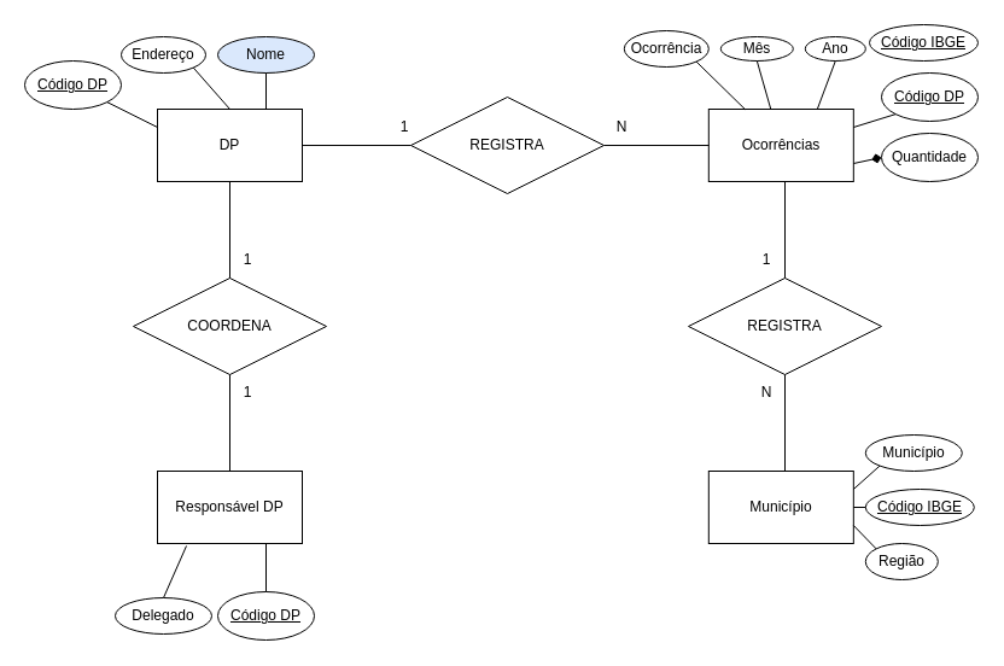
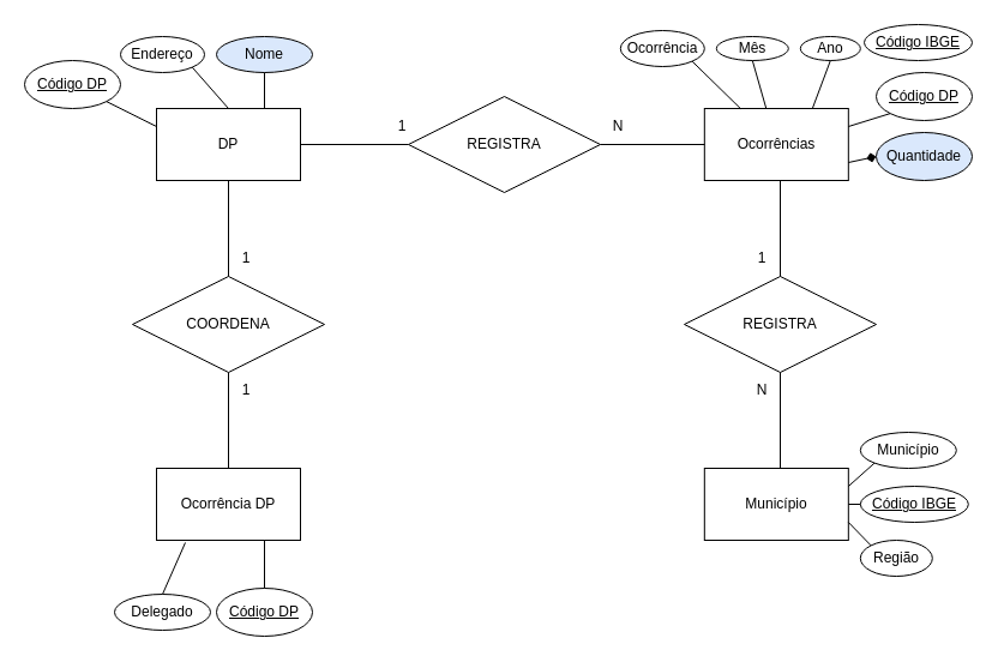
  <mxCell id="0" />
  <mxCell id="1" parent="0" />
  <mxCell id="2" value="DP" style="rounded=0;whiteSpace=wrap;html=1;" vertex="1" parent="1"><mxGeometry x="130" y="90" width="120" height="60" as="geometry" /></mxCell>
  <mxCell id="3" value="Endereço" style="ellipse;whiteSpace=wrap;html=1;" vertex="1" parent="1"><mxGeometry x="100" y="30" width="70" height="30" as="geometry" /></mxCell>
  <mxCell id="4" value="Nome" style="ellipse;whiteSpace=wrap;html=1;fillColor=#dae8fc;" vertex="1" parent="1"><mxGeometry x="180" y="30" width="80" height="30" as="geometry" /></mxCell>
  <mxCell id="5" value="&lt;u&gt;Código DP&lt;/u&gt;" style="ellipse;whiteSpace=wrap;html=1;" vertex="1" parent="1"><mxGeometry x="20" y="50" width="80" height="40" as="geometry" /></mxCell>
- <mxCell id="6" value="Responsável DP" style="rounded=0;whiteSpace=wrap;html=1;" vertex="1" parent="1"><mxGeometry x="130" y="390" width="120" height="60" as="geometry" /></mxCell>
+ <mxCell id="6" value="Ocorrência DP" style="rounded=0;whiteSpace=wrap;html=1;" vertex="1" parent="1"><mxGeometry x="130" y="390" width="120" height="60" as="geometry" /></mxCell>
  <mxCell id="7" value="&lt;u&gt;Código DP&lt;/u&gt;" style="ellipse;whiteSpace=wrap;html=1;" vertex="1" parent="1"><mxGeometry x="180" y="490" width="80" height="40" as="geometry" /></mxCell>
  <mxCell id="8" value="Delegado" style="ellipse;whiteSpace=wrap;html=1;" vertex="1" parent="1"><mxGeometry x="95" y="495" width="80" height="30" as="geometry" /></mxCell>
  <mxCell id="9" value="Município" style="rounded=0;whiteSpace=wrap;html=1;" vertex="1" parent="1"><mxGeometry x="586.82" y="390" width="120" height="60" as="geometry" /></mxCell>
  <mxCell id="10" value="&lt;u&gt;Código IBGE&lt;/u&gt;" style="ellipse;whiteSpace=wrap;html=1;" vertex="1" parent="1"><mxGeometry x="716.82" y="405" width="90" height="30" as="geometry" /></mxCell>
  <mxCell id="11" value="Região" style="ellipse;whiteSpace=wrap;html=1;" vertex="1" parent="1"><mxGeometry x="716.82" y="450" width="60" height="30" as="geometry" /></mxCell>
  <mxCell id="12" value="Município" style="ellipse;whiteSpace=wrap;html=1;" vertex="1" parent="1"><mxGeometry x="716.82" y="360" width="80" height="30" as="geometry" /></mxCell>
  <mxCell id="13" value="" style="endArrow=none;html=1;rounded=0;entryX=0;entryY=1;entryDx=0;entryDy=0;exitX=1;exitY=0.25;exitDx=0;exitDy=0;" edge="1" parent="1" source="9" target="12"><mxGeometry width="50" height="50" relative="1" as="geometry"><mxPoint x="386.82" y="310" as="sourcePoint" /><mxPoint x="436.82" y="260" as="targetPoint" /></mxGeometry></mxCell>
  <mxCell id="14" value="" style="endArrow=none;html=1;rounded=0;entryX=0.5;entryY=1;entryDx=0;entryDy=0;exitX=0.75;exitY=0;exitDx=0;exitDy=0;" edge="1" parent="1" source="2" target="4"><mxGeometry width="50" height="50" relative="1" as="geometry"><mxPoint x="390" y="310" as="sourcePoint" /><mxPoint x="440" y="260" as="targetPoint" /></mxGeometry></mxCell>
  <mxCell id="15" value="Ocorrências" style="rounded=0;whiteSpace=wrap;html=1;" vertex="1" parent="1"><mxGeometry x="586.82" y="90" width="120" height="60" as="geometry" /></mxCell>
  <mxCell id="16" value="" style="endArrow=none;html=1;rounded=0;exitX=0.5;exitY=0;exitDx=0;exitDy=0;entryX=0.75;entryY=1;entryDx=0;entryDy=0;" edge="1" parent="1" source="7" target="6"><mxGeometry width="50" height="50" relative="1" as="geometry"><mxPoint x="390" y="310" as="sourcePoint" /><mxPoint x="440" y="260" as="targetPoint" /></mxGeometry></mxCell>
  <mxCell id="17" value="" style="endArrow=none;html=1;rounded=0;entryX=0.5;entryY=0;entryDx=0;entryDy=0;exitX=0.2;exitY=1.033;exitDx=0;exitDy=0;exitPerimeter=0;" edge="1" parent="1" source="6" target="8"><mxGeometry width="50" height="50" relative="1" as="geometry"><mxPoint x="390" y="310" as="sourcePoint" /><mxPoint x="440" y="260" as="targetPoint" /></mxGeometry></mxCell>
  <mxCell id="18" value="" style="endArrow=none;html=1;rounded=0;exitX=1;exitY=1;exitDx=0;exitDy=0;entryX=0;entryY=0.25;entryDx=0;entryDy=0;" edge="1" parent="1" source="5" target="2"><mxGeometry width="50" height="50" relative="1" as="geometry"><mxPoint x="390" y="310" as="sourcePoint" /><mxPoint x="440" y="260" as="targetPoint" /></mxGeometry></mxCell>
  <mxCell id="19" value="" style="endArrow=none;html=1;rounded=0;entryX=1;entryY=1;entryDx=0;entryDy=0;exitX=0.5;exitY=0;exitDx=0;exitDy=0;" edge="1" parent="1" source="2" target="3"><mxGeometry width="50" height="50" relative="1" as="geometry"><mxPoint x="390" y="310" as="sourcePoint" /><mxPoint x="440" y="260" as="targetPoint" /></mxGeometry></mxCell>
  <mxCell id="20" value="" style="endArrow=none;html=1;rounded=0;entryX=0;entryY=0;entryDx=0;entryDy=0;exitX=1;exitY=0.75;exitDx=0;exitDy=0;" edge="1" parent="1" source="9" target="11"><mxGeometry width="50" height="50" relative="1" as="geometry"><mxPoint x="386.82" y="310" as="sourcePoint" /><mxPoint x="436.82" y="260" as="targetPoint" /></mxGeometry></mxCell>
  <mxCell id="21" value="" style="endArrow=none;html=1;rounded=0;entryX=0;entryY=0.5;entryDx=0;entryDy=0;exitX=1;exitY=0.5;exitDx=0;exitDy=0;" edge="1" parent="1" source="9" target="10"><mxGeometry width="50" height="50" relative="1" as="geometry"><mxPoint x="386.82" y="310" as="sourcePoint" /><mxPoint x="436.82" y="260" as="targetPoint" /></mxGeometry></mxCell>
  <mxCell id="22" value="&lt;u&gt;Código DP&lt;/u&gt;" style="ellipse;whiteSpace=wrap;html=1;" vertex="1" parent="1"><mxGeometry x="730" y="60" width="80" height="40" as="geometry" /></mxCell>
  <mxCell id="23" value="" style="endArrow=diamond;html=1;rounded=0;entryX=0;entryY=0.5;entryDx=0;entryDy=0;exitX=1;exitY=0.75;exitDx=0;exitDy=0;" edge="1" parent="1" source="15" target="26"><mxGeometry width="50" height="50" relative="1" as="geometry"><mxPoint x="710" y="190" as="sourcePoint" /><mxPoint x="726.82" y="120" as="targetPoint" /></mxGeometry></mxCell>
  <mxCell id="24" value="&lt;u&gt;Código IBGE&lt;/u&gt;" style="ellipse;whiteSpace=wrap;html=1;" vertex="1" parent="1"><mxGeometry x="720" y="20" width="90" height="30" as="geometry" /></mxCell>
  <mxCell id="25" value="" style="endArrow=none;html=1;rounded=0;entryX=0;entryY=1;entryDx=0;entryDy=0;exitX=1;exitY=0.25;exitDx=0;exitDy=0;" edge="1" parent="1" source="15" target="22"><mxGeometry width="50" height="50" relative="1" as="geometry"><mxPoint x="386.82" y="340" as="sourcePoint" /><mxPoint x="730" y="75.607" as="targetPoint" /></mxGeometry></mxCell>
- <mxCell id="26" value="Quantidade" style="ellipse;whiteSpace=wrap;html=1;" vertex="1" parent="1"><mxGeometry x="730" y="110" width="80" height="40" as="geometry" /></mxCell>
+ <mxCell id="26" value="Quantidade" style="ellipse;whiteSpace=wrap;html=1;fillColor=#dae8fc;" vertex="1" parent="1"><mxGeometry x="730" y="110" width="80" height="40" as="geometry" /></mxCell>
  <mxCell id="27" value="Ano" style="ellipse;whiteSpace=wrap;html=1;" vertex="1" parent="1"><mxGeometry x="666.82" y="30" width="50" height="20" as="geometry" /></mxCell>
  <mxCell id="28" value="Mês" style="ellipse;whiteSpace=wrap;html=1;" vertex="1" parent="1"><mxGeometry x="596.82" y="30" width="60" height="20" as="geometry" /></mxCell>
  <mxCell id="29" value="Ocorrência" style="ellipse;whiteSpace=wrap;html=1;" vertex="1" parent="1"><mxGeometry x="516.82" y="25" width="70" height="30" as="geometry" /></mxCell>
  <mxCell id="30" value="" style="endArrow=none;html=1;rounded=0;entryX=1;entryY=1;entryDx=0;entryDy=0;exitX=0.25;exitY=0;exitDx=0;exitDy=0;" edge="1" parent="1" source="15" target="29"><mxGeometry width="50" height="50" relative="1" as="geometry"><mxPoint x="386.82" y="340" as="sourcePoint" /><mxPoint x="436.82" y="290" as="targetPoint" /></mxGeometry></mxCell>
  <mxCell id="31" value="" style="endArrow=none;html=1;rounded=0;entryX=0.5;entryY=1;entryDx=0;entryDy=0;" edge="1" parent="1" source="15" target="28"><mxGeometry width="50" height="50" relative="1" as="geometry"><mxPoint x="386.82" y="340" as="sourcePoint" /><mxPoint x="436.82" y="290" as="targetPoint" /></mxGeometry></mxCell>
  <mxCell id="32" value="" style="endArrow=none;html=1;rounded=0;entryX=0.5;entryY=1;entryDx=0;entryDy=0;exitX=0.75;exitY=0;exitDx=0;exitDy=0;" edge="1" parent="1" source="15" target="27"><mxGeometry width="50" height="50" relative="1" as="geometry"><mxPoint x="386.82" y="340" as="sourcePoint" /><mxPoint x="436.82" y="290" as="targetPoint" /></mxGeometry></mxCell>
  <mxCell id="33" value="COORDENA" style="rhombus;whiteSpace=wrap;html=1;" vertex="1" parent="1"><mxGeometry x="110" y="230" width="160" height="80" as="geometry" /></mxCell>
  <mxCell id="34" value="" style="endArrow=none;html=1;rounded=0;entryX=0.5;entryY=1;entryDx=0;entryDy=0;" edge="1" parent="1" source="33" target="2"><mxGeometry width="50" height="50" relative="1" as="geometry"><mxPoint x="390" y="310" as="sourcePoint" /><mxPoint x="440" y="260" as="targetPoint" /></mxGeometry></mxCell>
  <mxCell id="35" value="" style="endArrow=none;html=1;rounded=0;exitX=0.5;exitY=1;exitDx=0;exitDy=0;entryX=0.5;entryY=0;entryDx=0;entryDy=0;" edge="1" parent="1" source="33" target="6"><mxGeometry width="50" height="50" relative="1" as="geometry"><mxPoint x="390" y="310" as="sourcePoint" /><mxPoint x="440" y="260" as="targetPoint" /></mxGeometry></mxCell>
  <mxCell id="36" value="1" style="text;html=1;strokeColor=none;fillColor=none;align=center;verticalAlign=middle;whiteSpace=wrap;rounded=0;" vertex="1" parent="1"><mxGeometry x="190" y="310" width="30" height="30" as="geometry" /></mxCell>
  <mxCell id="37" value="1" style="text;html=1;strokeColor=none;fillColor=none;align=center;verticalAlign=middle;whiteSpace=wrap;rounded=0;" vertex="1" parent="1"><mxGeometry x="190" y="200" width="30" height="30" as="geometry" /></mxCell>
  <mxCell id="38" value="N" style="text;html=1;strokeColor=none;fillColor=none;align=center;verticalAlign=middle;whiteSpace=wrap;rounded=0;" vertex="1" parent="1"><mxGeometry x="620" y="310" width="30" height="30" as="geometry" /></mxCell>
  <mxCell id="39" value="1" style="text;html=1;strokeColor=none;fillColor=none;align=center;verticalAlign=middle;whiteSpace=wrap;rounded=0;" vertex="1" parent="1"><mxGeometry x="620" y="200" width="30" height="30" as="geometry" /></mxCell>
  <mxCell id="40" value="N" style="text;html=1;strokeColor=none;fillColor=none;align=center;verticalAlign=middle;whiteSpace=wrap;rounded=0;" vertex="1" parent="1"><mxGeometry x="500" y="90" width="30" height="30" as="geometry" /></mxCell>
  <mxCell id="41" value="1" style="text;html=1;strokeColor=none;fillColor=none;align=center;verticalAlign=middle;whiteSpace=wrap;rounded=0;" vertex="1" parent="1"><mxGeometry x="320" y="90" width="30" height="30" as="geometry" /></mxCell>
  <mxCell id="42" value="REGISTRA" style="rhombus;whiteSpace=wrap;html=1;" vertex="1" parent="1"><mxGeometry x="340" y="80" width="160" height="80" as="geometry" /></mxCell>
  <mxCell id="43" value="" style="endArrow=none;html=1;rounded=0;entryX=1;entryY=0.5;entryDx=0;entryDy=0;exitX=0;exitY=0.5;exitDx=0;exitDy=0;" edge="1" parent="1" source="15" target="42"><mxGeometry width="50" height="50" relative="1" as="geometry"><mxPoint x="390" y="310" as="sourcePoint" /><mxPoint x="440" y="260" as="targetPoint" /></mxGeometry></mxCell>
  <mxCell id="44" value="" style="endArrow=none;html=1;rounded=0;entryX=1;entryY=0.5;entryDx=0;entryDy=0;exitX=0;exitY=0.5;exitDx=0;exitDy=0;" edge="1" parent="1" source="42" target="2"><mxGeometry width="50" height="50" relative="1" as="geometry"><mxPoint x="390" y="310" as="sourcePoint" /><mxPoint x="440" y="260" as="targetPoint" /></mxGeometry></mxCell>
  <mxCell id="45" value="REGISTRA" style="rhombus;whiteSpace=wrap;html=1;" vertex="1" parent="1"><mxGeometry x="570" y="230" width="160" height="80" as="geometry" /></mxCell>
  <mxCell id="46" value="" style="endArrow=none;html=1;rounded=0;entryX=0.5;entryY=1;entryDx=0;entryDy=0;" edge="1" parent="1" target="45"><mxGeometry width="50" height="50" relative="1" as="geometry"><mxPoint x="650" y="390" as="sourcePoint" /><mxPoint x="660" y="350" as="targetPoint" /></mxGeometry></mxCell>
  <mxCell id="47" value="" style="endArrow=none;html=1;rounded=0;" edge="1" parent="1" source="45"><mxGeometry width="50" height="50" relative="1" as="geometry"><mxPoint x="390" y="310" as="sourcePoint" /><mxPoint x="650" y="150" as="targetPoint" /></mxGeometry></mxCell>
